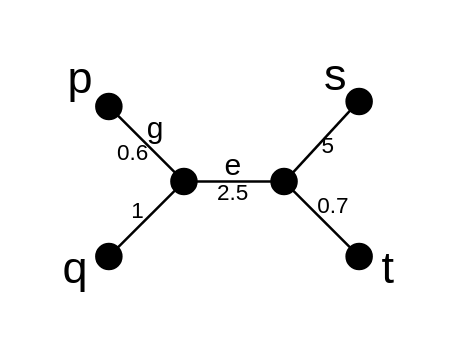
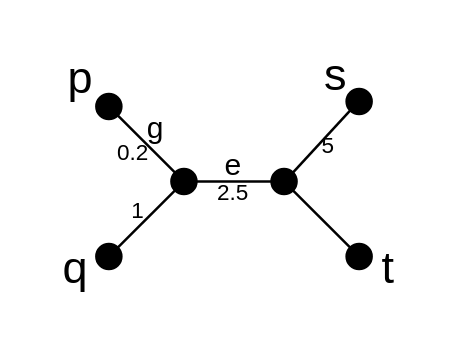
  <mxCell id="0" />
  <mxCell id="1" parent="0" />
  <mxCell id="2" value="" style="ellipse;whiteSpace=wrap;html=1;aspect=fixed;fontColor=#333333;fillColor=#000000;" parent="1" vertex="1"><mxGeometry x="68" y="67" width="10" height="10" as="geometry" /></mxCell>
  <mxCell id="3" value="" style="ellipse;whiteSpace=wrap;html=1;aspect=fixed;fontColor=#333333;fillColor=#000000;" parent="1" vertex="1"><mxGeometry x="108" y="67" width="10" height="10" as="geometry" /></mxCell>
  <mxCell id="4" value="" style="endArrow=none;html=1;exitX=1;exitY=0.5;exitDx=0;exitDy=0;" parent="1" source="2" edge="1"><mxGeometry width="50" height="50" relative="1" as="geometry"><mxPoint x="58" y="77" as="sourcePoint" /><mxPoint x="108" y="72" as="targetPoint" /></mxGeometry></mxCell>
  <mxCell id="5" value="" style="ellipse;whiteSpace=wrap;html=1;aspect=fixed;fontColor=#333333;fillColor=#000000;" parent="1" vertex="1"><mxGeometry x="38" y="37" width="10" height="10" as="geometry" /></mxCell>
  <mxCell id="6" value="" style="ellipse;whiteSpace=wrap;html=1;aspect=fixed;fontColor=#333333;fillColor=#000000;" parent="1" vertex="1"><mxGeometry x="38" y="97" width="10" height="10" as="geometry" /></mxCell>
  <mxCell id="7" value="" style="ellipse;whiteSpace=wrap;html=1;aspect=fixed;fontColor=#333333;fillColor=#000000;" parent="1" vertex="1"><mxGeometry x="138" y="35" width="10" height="10" as="geometry" /></mxCell>
  <mxCell id="8" value="" style="ellipse;whiteSpace=wrap;html=1;aspect=fixed;fontColor=#333333;fillColor=#000000;" parent="1" vertex="1"><mxGeometry x="138" y="97" width="10" height="10" as="geometry" /></mxCell>
  <mxCell id="9" value="" style="endArrow=none;html=1;exitX=0;exitY=0;exitDx=0;exitDy=0;entryX=1;entryY=1;entryDx=0;entryDy=0;" parent="1" source="2" target="5" edge="1"><mxGeometry width="50" height="50" relative="1" as="geometry"><mxPoint x="-37" y="77" as="sourcePoint" /><mxPoint x="-37" y="45" as="targetPoint" /></mxGeometry></mxCell>
  <mxCell id="10" value="" style="endArrow=none;html=1;exitX=0;exitY=1;exitDx=0;exitDy=0;entryX=1;entryY=0;entryDx=0;entryDy=0;" parent="1" source="2" target="6" edge="1"><mxGeometry width="50" height="50" relative="1" as="geometry"><mxPoint x="79.464" y="78.464" as="sourcePoint" /><mxPoint x="56.536" y="55.536" as="targetPoint" /></mxGeometry></mxCell>
  <mxCell id="11" value="" style="endArrow=none;html=1;exitX=1;exitY=1;exitDx=0;exitDy=0;entryX=0;entryY=0;entryDx=0;entryDy=0;" parent="1" source="3" target="8" edge="1"><mxGeometry width="50" height="50" relative="1" as="geometry"><mxPoint x="79.464" y="85.536" as="sourcePoint" /><mxPoint x="56.536" y="108.464" as="targetPoint" /></mxGeometry></mxCell>
  <mxCell id="12" value="" style="endArrow=none;html=1;exitX=0;exitY=1;exitDx=0;exitDy=0;entryX=1;entryY=0;entryDx=0;entryDy=0;" parent="1" source="7" target="3" edge="1"><mxGeometry width="50" height="50" relative="1" as="geometry"><mxPoint x="126.536" y="85.536" as="sourcePoint" /><mxPoint x="149.464" y="108.464" as="targetPoint" /></mxGeometry></mxCell>
  <mxCell id="13" value="p" style="text;html=1;strokeColor=none;fillColor=none;align=center;verticalAlign=middle;whiteSpace=wrap;rounded=0;fontSize=18;" parent="1" vertex="1"><mxGeometry x="22" y="21" width="20" height="20" as="geometry" /></mxCell>
  <mxCell id="14" value="s" style="text;html=1;strokeColor=none;fillColor=none;align=center;verticalAlign=middle;whiteSpace=wrap;rounded=0;fontSize=18;" parent="1" vertex="1"><mxGeometry x="124" y="20" width="20" height="20" as="geometry" /></mxCell>
  <mxCell id="15" value="q" style="text;html=1;strokeColor=none;fillColor=none;align=center;verticalAlign=middle;whiteSpace=wrap;rounded=0;fontSize=18;" parent="1" vertex="1"><mxGeometry x="20" y="97" width="20" height="20" as="geometry" /></mxCell>
  <mxCell id="16" value="t" style="text;html=1;strokeColor=none;fillColor=none;align=center;verticalAlign=middle;whiteSpace=wrap;rounded=0;fontSize=18;" parent="1" vertex="1"><mxGeometry x="145" y="97" width="20" height="20" as="geometry" /></mxCell>
  <mxCell id="17" value="g" style="text;html=1;strokeColor=none;fillColor=none;align=center;verticalAlign=middle;whiteSpace=wrap;rounded=0;fontSize=12;" parent="1" vertex="1"><mxGeometry x="52" y="41" width="20" height="20" as="geometry" /></mxCell>
  <mxCell id="18" value="e" style="text;html=1;strokeColor=none;fillColor=none;align=center;verticalAlign=middle;whiteSpace=wrap;rounded=0;fontSize=12;" parent="1" vertex="1"><mxGeometry x="83" y="56" width="20" height="20" as="geometry" /></mxCell>
  <mxCell id="19" value="2.5" style="text;html=1;strokeColor=none;fillColor=none;align=center;verticalAlign=middle;whiteSpace=wrap;rounded=0;fontSize=9;" vertex="1" parent="1"><mxGeometry x="83" y="67" width="20" height="20" as="geometry" /></mxCell>
  <mxCell id="20" value="5" style="text;html=1;strokeColor=none;fillColor=none;align=center;verticalAlign=middle;whiteSpace=wrap;rounded=0;fontSize=9;" vertex="1" parent="1"><mxGeometry x="121" y="48" width="20" height="20" as="geometry" /></mxCell>
- <mxCell id="21" value="0.7" style="text;html=1;strokeColor=none;fillColor=none;align=center;verticalAlign=middle;whiteSpace=wrap;rounded=0;fontSize=9;" vertex="1" parent="1"><mxGeometry x="123" y="72" width="20" height="20" as="geometry" /></mxCell>
- <mxCell id="22" value="0.6" style="text;html=1;strokeColor=none;fillColor=none;align=center;verticalAlign=middle;whiteSpace=wrap;rounded=0;fontSize=9;" vertex="1" parent="1"><mxGeometry x="43" y="51" width="20" height="20" as="geometry" /></mxCell>
+ <mxCell id="22" value="0.2" style="text;html=1;strokeColor=none;fillColor=none;align=center;verticalAlign=middle;whiteSpace=wrap;rounded=0;fontSize=9;" vertex="1" parent="1"><mxGeometry x="43" y="51" width="20" height="20" as="geometry" /></mxCell>
  <mxCell id="23" value="1" style="text;html=1;strokeColor=none;fillColor=none;align=center;verticalAlign=middle;whiteSpace=wrap;rounded=0;fontSize=9;" vertex="1" parent="1"><mxGeometry x="45" y="74" width="20" height="20" as="geometry" /></mxCell>
